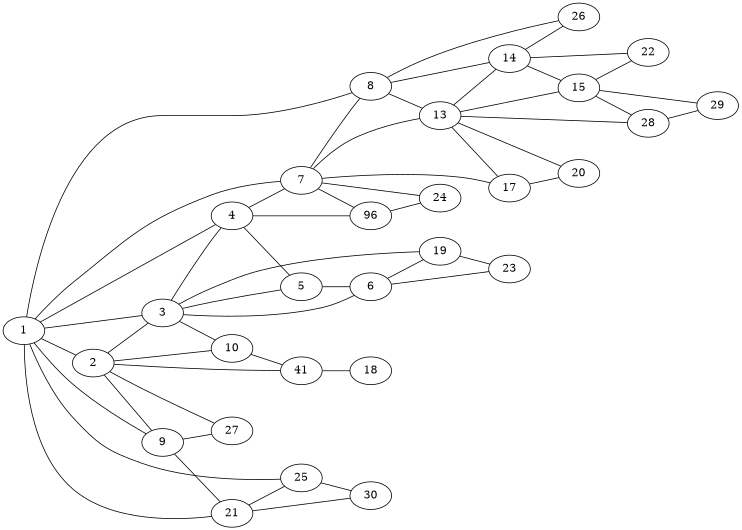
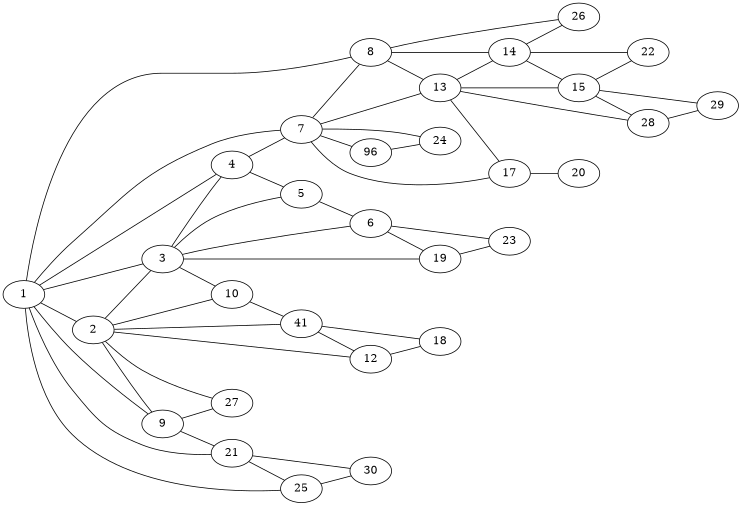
  graph {
    rankdir=LR
    1
    2
    3
    4
    7
    8
    9
    21
    25
    10
    n11 [label=41]
+   12
    27
    5
    6
    19
    n17 [label=96]
    13
    17
    24
    14
    26
    30
    18
    23
    15
    20
    28
    22
    29
    1 -- 2
    1 -- 3
    1 -- 4
    1 -- 7
    1 -- 8
    1 -- 9
    1 -- 21
    1 -- 25
    2 -- 3
    2 -- 9
    2 -- 10
    2 -- n11
+   2 -- 12
    2 -- 27
    3 -- 4
    3 -- 10
    3 -- 5
    3 -- 6
    3 -- 19
    4 -- 7
    4 -- 5
-   4 -- n17
    7 -- 8
    7 -- n17
    7 -- 13
    7 -- 17
    7 -- 24
    8 -- 13
    8 -- 14
    8 -- 26
    9 -- 21
    9 -- 27
    21 -- 25
    21 -- 30
    25 -- 30
    10 -- n11
+   n11 -- 12
    n11 -- 18
+   12 -- 18
    5 -- 6
    6 -- 19
    6 -- 23
    19 -- 23
    n17 -- 24
    13 -- 17
    13 -- 14
    13 -- 15
-   13 -- 20
    13 -- 28
    17 -- 20
    14 -- 26
    14 -- 15
    14 -- 22
    15 -- 28
    15 -- 22
    15 -- 29
    28 -- 29
  }
